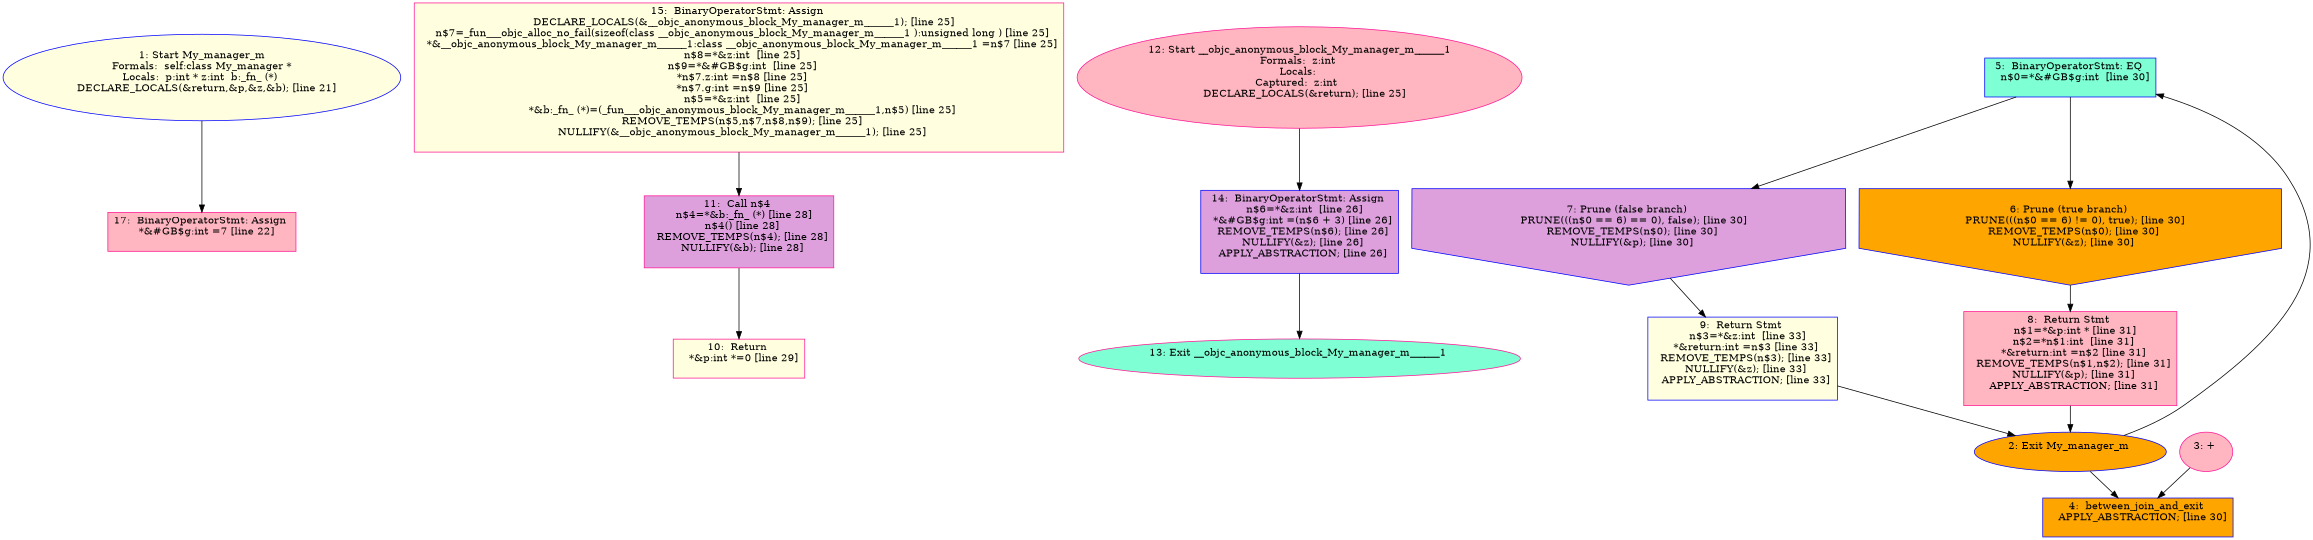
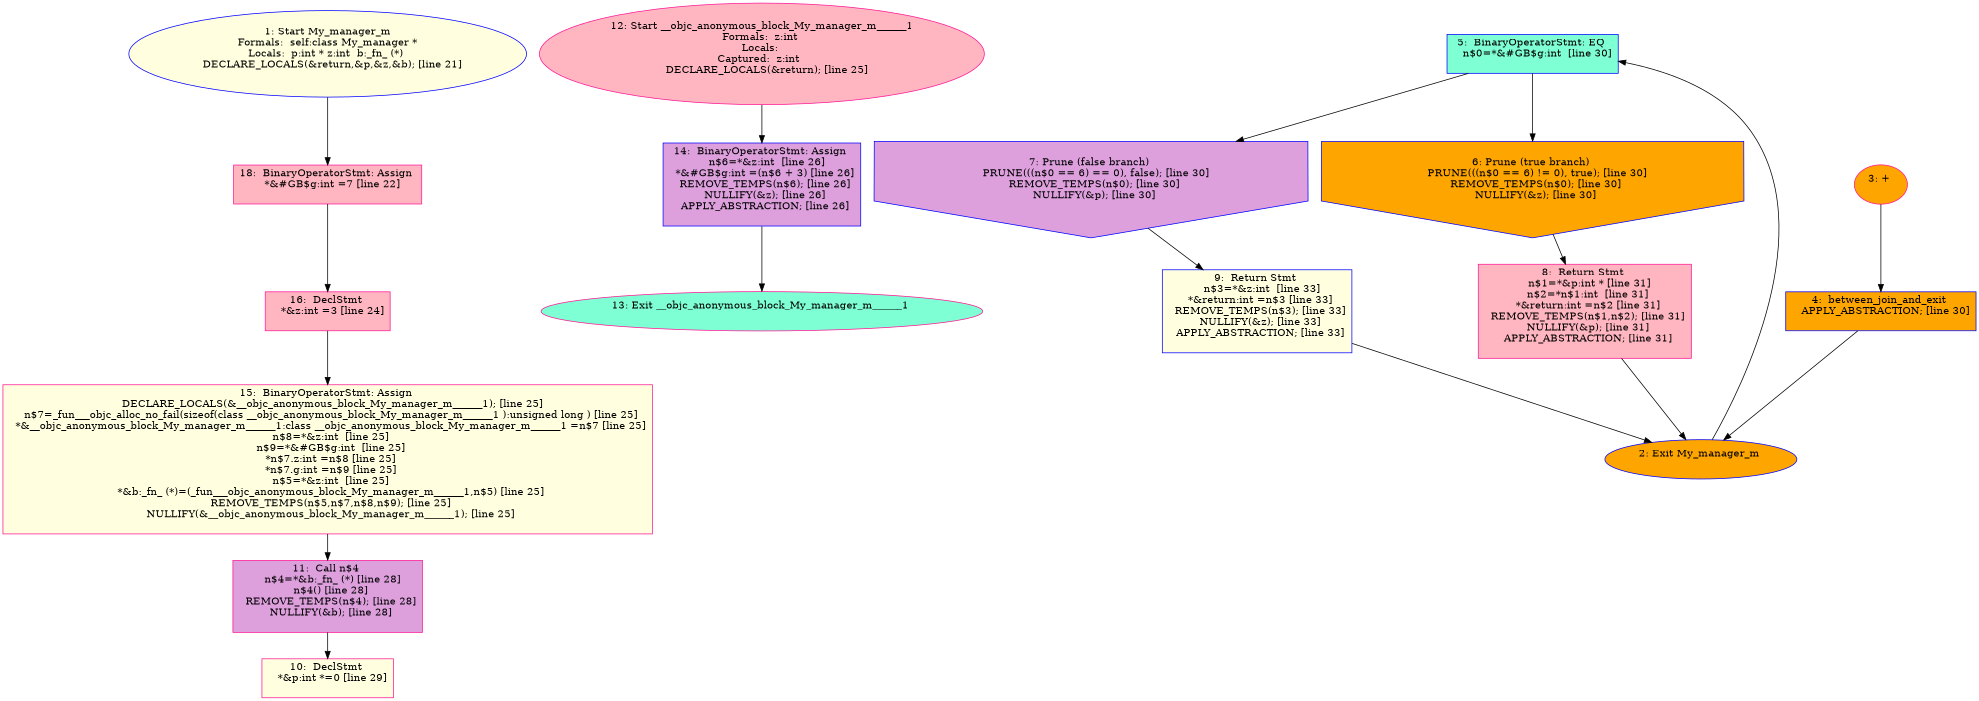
  digraph {
    node [color=deeppink fillcolor=lightpink shape=box style=filled]
-   n1 [label="17:  BinaryOperatorStmt: Assign \n   *&#GB$g:int =7 [line 22]\n "]
+   n1 [label="18:  BinaryOperatorStmt: Assign \n   *&#GB$g:int =7 [line 22]\n "]
+   n2 [label="16:  DeclStmt \n   *&z:int =3 [line 24]\n "]
    n3 [fillcolor=lightyellow label="15:  BinaryOperatorStmt: Assign \n   DECLARE_LOCALS(&__objc_anonymous_block_My_manager_m______1); [line 25]\n  n$7=_fun___objc_alloc_no_fail(sizeof(class __objc_anonymous_block_My_manager_m______1 ):unsigned long ) [line 25]\n  *&__objc_anonymous_block_My_manager_m______1:class __objc_anonymous_block_My_manager_m______1 =n$7 [line 25]\n  n$8=*&z:int  [line 25]\n  n$9=*&#GB$g:int  [line 25]\n  *n$7.z:int =n$8 [line 25]\n  *n$7.g:int =n$9 [line 25]\n  n$5=*&z:int  [line 25]\n  *&b:_fn_ (*)=(_fun___objc_anonymous_block_My_manager_m______1,n$5) [line 25]\n  REMOVE_TEMPS(n$5,n$7,n$8,n$9); [line 25]\n  NULLIFY(&__objc_anonymous_block_My_manager_m______1); [line 25]\n "]
    n4 [fillcolor=plum label="11:  Call n$4 \n   n$4=*&b:_fn_ (*) [line 28]\n  n$4() [line 28]\n  REMOVE_TEMPS(n$4); [line 28]\n  NULLIFY(&b); [line 28]\n "]
-   n5 [fillcolor=lightyellow label="10:  Return \n   *&p:int *=0 [line 29]\n "]
+   n5 [fillcolor=lightyellow label="10:  DeclStmt \n   *&p:int *=0 [line 29]\n "]
    n6 [color=blue fillcolor=plum label="14:  BinaryOperatorStmt: Assign \n   n$6=*&z:int  [line 26]\n  *&#GB$g:int =(n$6 + 3) [line 26]\n  REMOVE_TEMPS(n$6); [line 26]\n  NULLIFY(&z); [line 26]\n  APPLY_ABSTRACTION; [line 26]\n "]
    n7 [fillcolor=aquamarine label="13: Exit __objc_anonymous_block_My_manager_m______1 \n  " shape=""]
    n8 [label="12: Start __objc_anonymous_block_My_manager_m______1\nFormals:  z:int \nLocals: \nCaptured:  z:int  \n   DECLARE_LOCALS(&return); [line 25]\n " shape=""]
    n9 [color=blue fillcolor=aquamarine label="5:  BinaryOperatorStmt: EQ \n   n$0=*&#GB$g:int  [line 30]\n "]
    n10 [color=blue fillcolor=plum label="7: Prune (false branch) \n   PRUNE(((n$0 == 6) == 0), false); [line 30]\n  REMOVE_TEMPS(n$0); [line 30]\n  NULLIFY(&p); [line 30]\n " shape=invhouse]
    n11 [color=blue fillcolor=orange label="6: Prune (true branch) \n   PRUNE(((n$0 == 6) != 0), true); [line 30]\n  REMOVE_TEMPS(n$0); [line 30]\n  NULLIFY(&z); [line 30]\n " shape=invhouse]
    n12 [color=blue fillcolor=lightyellow label="9:  Return Stmt \n   n$3=*&z:int  [line 33]\n  *&return:int =n$3 [line 33]\n  REMOVE_TEMPS(n$3); [line 33]\n  NULLIFY(&z); [line 33]\n  APPLY_ABSTRACTION; [line 33]\n "]
    n13 [label="8:  Return Stmt \n   n$1=*&p:int * [line 31]\n  n$2=*n$1:int  [line 31]\n  *&return:int =n$2 [line 31]\n  REMOVE_TEMPS(n$1,n$2); [line 31]\n  NULLIFY(&p); [line 31]\n  APPLY_ABSTRACTION; [line 31]\n "]
    n14 [color=blue fillcolor=orange label="2: Exit My_manager_m \n  " shape=""]
    n15 [color=blue fillcolor=orange label="4:  between_join_and_exit \n   APPLY_ABSTRACTION; [line 30]\n "]
-   n16 [label="3: + \n  " shape=""]
+   n16 [fillcolor=orange label="3: + \n  " shape=""]
    n17 [color=blue fillcolor=lightyellow label="1: Start My_manager_m\nFormals:  self:class My_manager *\nLocals:  p:int * z:int  b:_fn_ (*) \n   DECLARE_LOCALS(&return,&p,&z,&b); [line 21]\n " shape=""]
+   n1 -> n2
+   n2 -> n3
    n3 -> n4
    n4 -> n5
    n6 -> n7
    n8 -> n6
    n9 -> n10
    n9 -> n11
    n10 -> n12
    n11 -> n13
    n12 -> n14
    n13 -> n14
    n14 -> n9
-   n14 -> n15
+   n15 -> n14
    n16 -> n15
    n17 -> n1
  }
